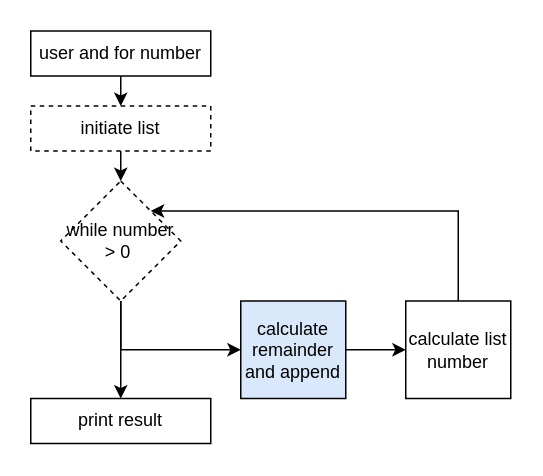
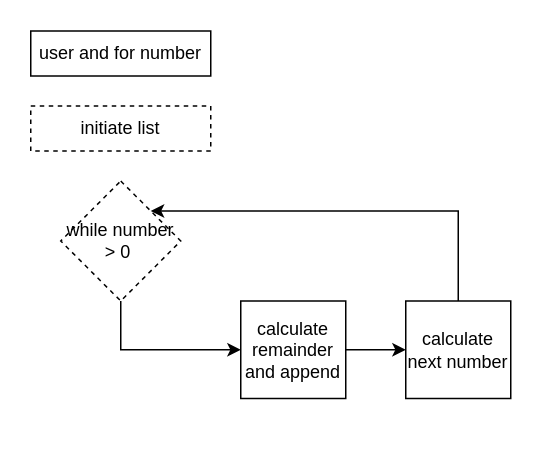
  <mxCell id="0" />
  <mxCell id="1" parent="0" />
- <mxCell id="2" style="edgeStyle=orthogonalEdgeStyle;rounded=0;orthogonalLoop=1;jettySize=auto;html=1;exitX=0.5;exitY=1;exitDx=0;exitDy=0;entryX=0.5;entryY=0;entryDx=0;entryDy=0;" parent="1" source="3" target="6" edge="1"><mxGeometry relative="1" as="geometry" /></mxCell>
  <mxCell id="3" value="user and for number" style="rounded=0;whiteSpace=wrap;html=1;" parent="1" vertex="1"><mxGeometry x="20" y="20" width="120" height="30" as="geometry" /></mxCell>
  <mxCell id="4" style="edgeStyle=orthogonalEdgeStyle;rounded=0;orthogonalLoop=1;jettySize=auto;html=1;exitX=0.5;exitY=1;exitDx=0;exitDy=0;" parent="1" source="3" target="3" edge="1"><mxGeometry relative="1" as="geometry" /></mxCell>
- <mxCell id="5" style="edgeStyle=orthogonalEdgeStyle;rounded=0;orthogonalLoop=1;jettySize=auto;html=1;exitX=0.5;exitY=1;exitDx=0;exitDy=0;entryX=0.5;entryY=0;entryDx=0;entryDy=0;" parent="1" source="6" target="9" edge="1"><mxGeometry relative="1" as="geometry" /></mxCell>
  <mxCell id="6" value="initiate list" style="rounded=0;whiteSpace=wrap;html=1;dashed=1;" parent="1" vertex="1"><mxGeometry x="20" y="70" width="120" height="30" as="geometry" /></mxCell>
  <mxCell id="7" style="edgeStyle=orthogonalEdgeStyle;rounded=0;orthogonalLoop=1;jettySize=auto;html=1;exitX=0.5;exitY=1;exitDx=0;exitDy=0;entryX=0;entryY=0.5;entryDx=0;entryDy=0;" parent="1" source="9" target="11" edge="1"><mxGeometry relative="1" as="geometry" /></mxCell>
- <mxCell id="8" style="edgeStyle=orthogonalEdgeStyle;rounded=0;orthogonalLoop=1;jettySize=auto;html=1;exitX=0.5;exitY=1;exitDx=0;exitDy=0;entryX=0.5;entryY=0;entryDx=0;entryDy=0;" parent="1" source="9" target="14" edge="1"><mxGeometry relative="1" as="geometry" /></mxCell>
  <mxCell id="9" value="while number &amp;gt; 0&amp;nbsp;" style="rhombus;whiteSpace=wrap;html=1;dashed=1;" parent="1" vertex="1"><mxGeometry x="40" y="120" width="80" height="80" as="geometry" /></mxCell>
  <mxCell id="10" style="edgeStyle=orthogonalEdgeStyle;rounded=0;orthogonalLoop=1;jettySize=auto;html=1;exitX=1;exitY=0.5;exitDx=0;exitDy=0;entryX=0;entryY=0.5;entryDx=0;entryDy=0;" parent="1" source="11" target="13" edge="1"><mxGeometry relative="1" as="geometry" /></mxCell>
- <mxCell id="11" value="calculate remainder and append" style="rounded=0;whiteSpace=wrap;html=1;fillColor=#dae8fc;" parent="1" vertex="1"><mxGeometry x="160" y="200" width="70" height="65" as="geometry" /></mxCell>
+ <mxCell id="11" value="calculate remainder and append" style="rounded=0;whiteSpace=wrap;html=1;" parent="1" vertex="1"><mxGeometry x="160" y="200" width="70" height="65" as="geometry" /></mxCell>
  <mxCell id="12" style="edgeStyle=orthogonalEdgeStyle;rounded=0;orthogonalLoop=1;jettySize=auto;html=1;exitX=0.5;exitY=0;exitDx=0;exitDy=0;entryX=1;entryY=0;entryDx=0;entryDy=0;" parent="1" source="13" target="9" edge="1"><mxGeometry relative="1" as="geometry" /></mxCell>
- <mxCell id="13" value="calculate list number" style="rounded=0;whiteSpace=wrap;html=1;" parent="1" vertex="1"><mxGeometry x="270" y="200" width="70" height="65" as="geometry" /></mxCell>
- <mxCell id="14" value="print result" style="rounded=0;whiteSpace=wrap;html=1;" parent="1" vertex="1"><mxGeometry x="20" y="265" width="120" height="30" as="geometry" /></mxCell>
+ <mxCell id="13" value="calculate next number" style="rounded=0;whiteSpace=wrap;html=1;" parent="1" vertex="1"><mxGeometry x="270" y="200" width="70" height="65" as="geometry" /></mxCell>
